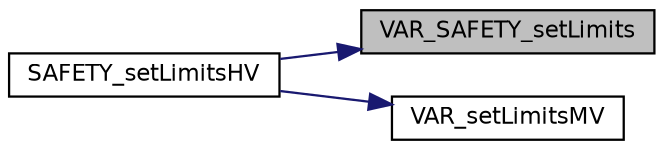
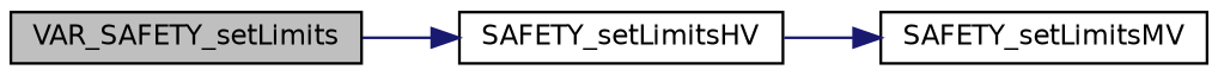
  digraph {
    rankdir=LR
    node [color=black fillcolor=white fontname=Helvetica fontsize=10 shape=record style=filled]
    edge [color=midnightblue fontname=Helvetica fontsize=10 labelfontname=Helvetica labelfontsize=10 style=solid]
    n1 [fillcolor=grey75 fontcolor=black height=0.2 label=VAR_SAFETY_setLimits width=0.4]
    n2 [height=0.2 label=SAFETY_setLimitsHV width=0.4]
-   n3 [height=0.2 label=VAR_setLimitsMV width=0.4]
-   n2 -> n1
+   n3 [height=0.2 label=SAFETY_setLimitsMV width=0.4]
+   n1 -> n2
    n2 -> n3
  }
